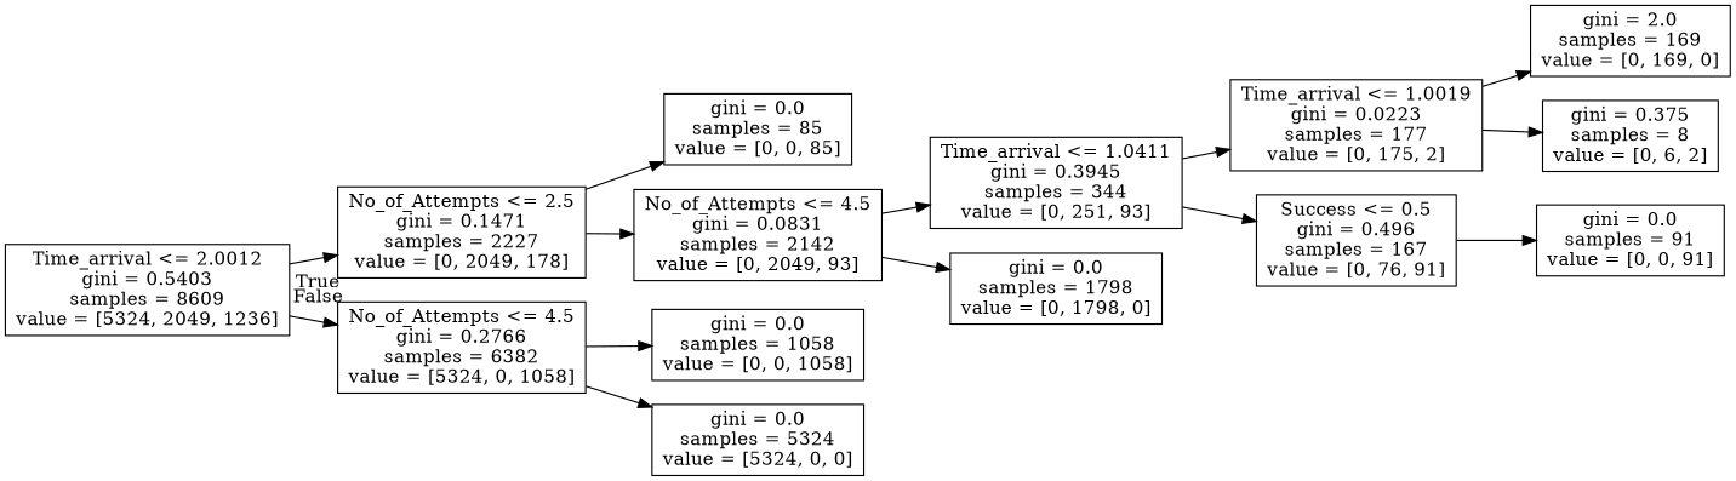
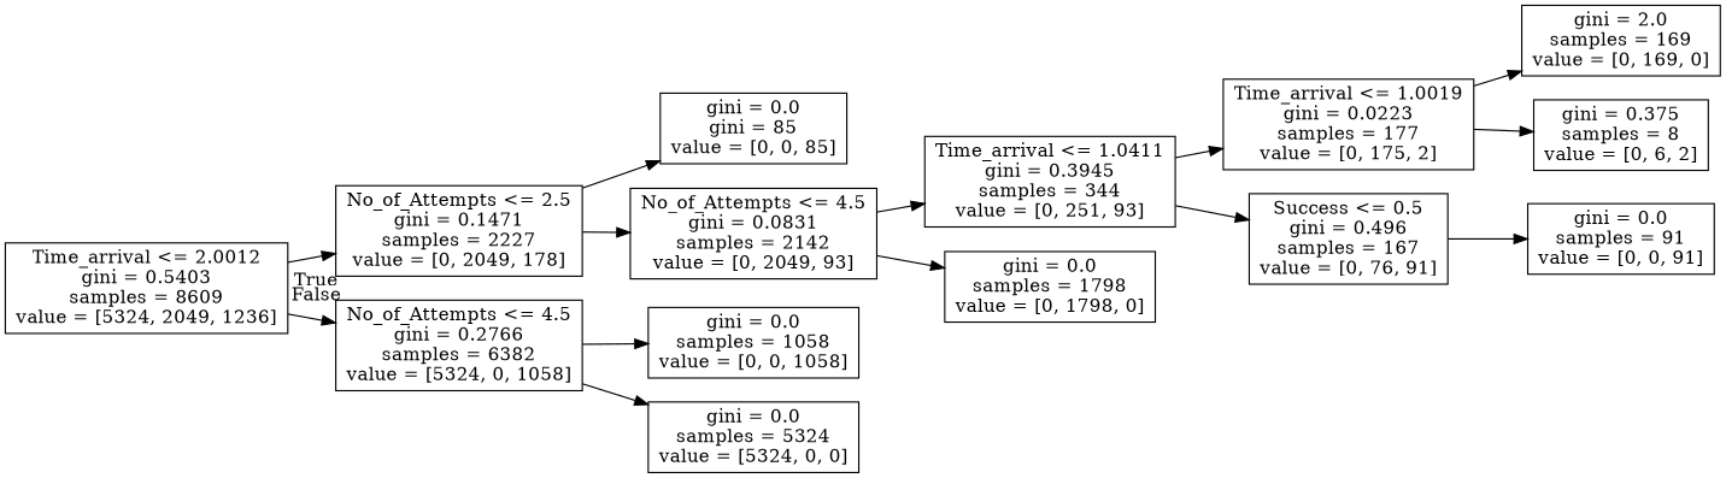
  digraph {
    rankdir=LR
    node [shape=box]
    n1 [label="Time_arrival <= 2.0012\ngini = 0.5403\nsamples = 8609\nvalue = [5324, 2049, 1236]"]
    n2 [label="No_of_Attempts <= 2.5\ngini = 0.1471\nsamples = 2227\nvalue = [0, 2049, 178]"]
    n3 [label="No_of_Attempts <= 4.5\ngini = 0.2766\nsamples = 6382\nvalue = [5324, 0, 1058]"]
-   n4 [label="gini = 0.0\nsamples = 85\nvalue = [0, 0, 85]"]
+   n4 [label="gini = 0.0\ngini = 85\nvalue = [0, 0, 85]"]
    n5 [label="No_of_Attempts <= 4.5\ngini = 0.0831\nsamples = 2142\nvalue = [0, 2049, 93]"]
    n6 [label="gini = 0.0\nsamples = 1058\nvalue = [0, 0, 1058]"]
    n7 [label="gini = 0.0\nsamples = 5324\nvalue = [5324, 0, 0]"]
    n8 [label="Time_arrival <= 1.0411\ngini = 0.3945\nsamples = 344\nvalue = [0, 251, 93]"]
    n9 [label="gini = 0.0\nsamples = 1798\nvalue = [0, 1798, 0]"]
    n10 [label="Time_arrival <= 1.0019\ngini = 0.0223\nsamples = 177\nvalue = [0, 175, 2]"]
    n11 [label="Success <= 0.5\ngini = 0.496\nsamples = 167\nvalue = [0, 76, 91]"]
    n12 [label="gini = 2.0\nsamples = 169\nvalue = [0, 169, 0]"]
    n13 [label="gini = 0.375\nsamples = 8\nvalue = [0, 6, 2]"]
    n14 [label="gini = 0.0\nsamples = 91\nvalue = [0, 0, 91]"]
    n1 -> n2 [headlabel=True labelangle=45 labeldistance=2.5]
    n1 -> n3 [headlabel=False labelangle=-45 labeldistance=2.5]
    n2 -> n4
    n2 -> n5
    n3 -> n6
    n3 -> n7
    n5 -> n8
    n5 -> n9
    n8 -> n10
    n8 -> n11
    n10 -> n12
    n10 -> n13
    n11 -> n14
  }
